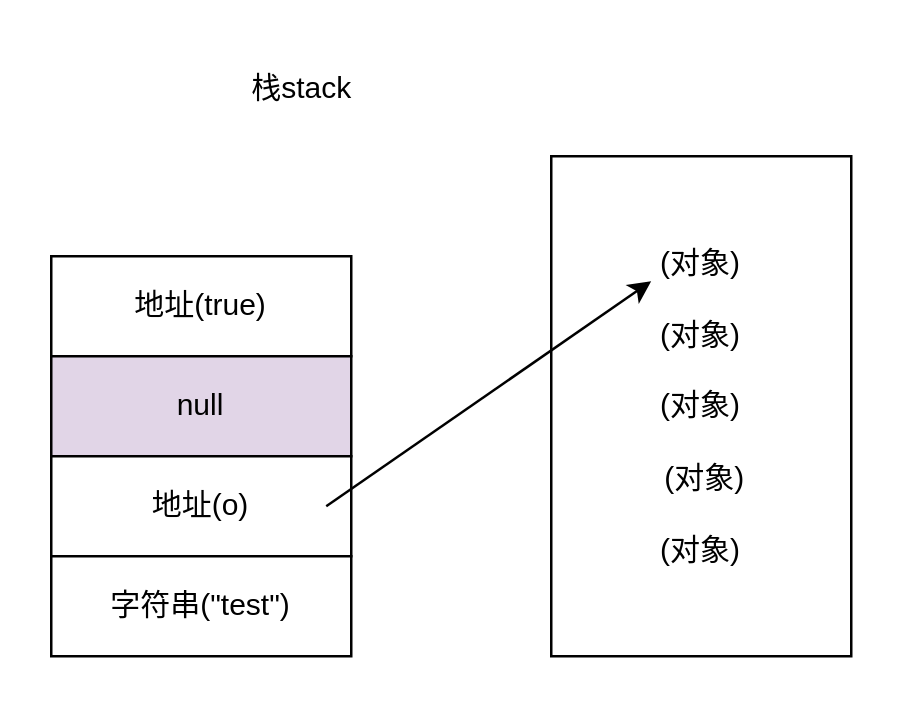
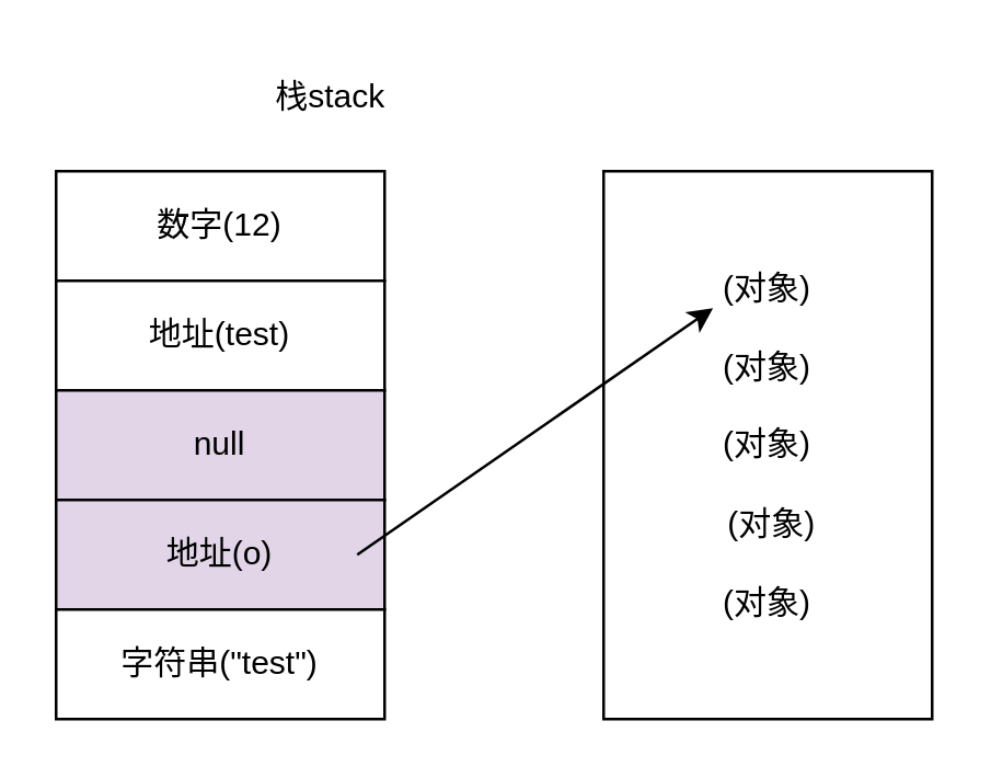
  <mxCell id="0" />
  <mxCell id="1" parent="0" />
  <mxCell id="2" value="&lt;font style=&quot;vertical-align: inherit;&quot;&gt;&lt;font style=&quot;vertical-align: inherit;&quot;&gt;&lt;font style=&quot;vertical-align: inherit;&quot;&gt;&lt;font style=&quot;vertical-align: inherit;&quot;&gt;&lt;font style=&quot;vertical-align: inherit;&quot;&gt;&lt;font style=&quot;vertical-align: inherit;&quot;&gt;&lt;font style=&quot;vertical-align: inherit;&quot;&gt;&lt;font style=&quot;vertical-align: inherit;&quot;&gt;&lt;font style=&quot;vertical-align: inherit;&quot;&gt;&lt;font style=&quot;vertical-align: inherit;&quot;&gt;(对象)&lt;br&gt;&lt;br&gt;(对象) &lt;/font&gt;&lt;/font&gt;&lt;/font&gt;&lt;/font&gt;&lt;br&gt;&lt;font style=&quot;vertical-align: inherit;&quot;&gt;&lt;font style=&quot;vertical-align: inherit;&quot;&gt;&lt;font style=&quot;vertical-align: inherit;&quot;&gt;&lt;font style=&quot;vertical-align: inherit;&quot;&gt;&lt;font style=&quot;vertical-align: inherit;&quot;&gt;&lt;font style=&quot;vertical-align: inherit;&quot;&gt;&lt;br&gt;(对象)&lt;br&gt;&lt;br&gt;&amp;nbsp;(对象) &lt;/font&gt;&lt;/font&gt;&lt;/font&gt;&lt;/font&gt;&lt;/font&gt;&lt;/font&gt;&lt;/font&gt;&lt;/font&gt;&lt;br&gt;&lt;font style=&quot;vertical-align: inherit;&quot;&gt;&lt;font style=&quot;vertical-align: inherit;&quot;&gt;&lt;font style=&quot;vertical-align: inherit;&quot;&gt;&lt;font style=&quot;vertical-align: inherit;&quot;&gt;&lt;font style=&quot;vertical-align: inherit;&quot;&gt;&lt;font style=&quot;vertical-align: inherit;&quot;&gt;&lt;font style=&quot;vertical-align: inherit;&quot;&gt;&lt;font style=&quot;vertical-align: inherit;&quot;&gt;&lt;br&gt;(对象)&lt;/font&gt;&lt;/font&gt;&lt;/font&gt;&lt;/font&gt;&lt;/font&gt;&lt;/font&gt;&lt;/font&gt;&lt;/font&gt;&lt;br&gt;&lt;/font&gt;&lt;/font&gt;&lt;/font&gt;&lt;/font&gt;" style="rounded=0;whiteSpace=wrap;html=1;" vertex="1" parent="1"><mxGeometry x="220" y="62" width="120" height="200" as="geometry" /></mxCell>
  <mxCell id="3" value="" style="group" vertex="1" connectable="0" parent="1"><mxGeometry x="20" y="62" width="120" height="200" as="geometry" /></mxCell>
- <mxCell id="5" value="&lt;font style=&quot;vertical-align: inherit;&quot;&gt;&lt;font style=&quot;vertical-align: inherit;&quot;&gt;地址(true)&lt;/font&gt;&lt;/font&gt;" style="rounded=0;whiteSpace=wrap;html=1;" vertex="1" parent="3"><mxGeometry y="40" width="120" height="40" as="geometry" /></mxCell>
+ <mxCell id="4" value="&lt;font style=&quot;vertical-align: inherit;&quot;&gt;&lt;font style=&quot;vertical-align: inherit;&quot;&gt;&lt;font style=&quot;vertical-align: inherit;&quot;&gt;&lt;font style=&quot;vertical-align: inherit;&quot;&gt;数字(12)&lt;/font&gt;&lt;/font&gt;&lt;/font&gt;&lt;/font&gt;" style="rounded=0;whiteSpace=wrap;html=1;" vertex="1" parent="3"><mxGeometry width="120" height="40" as="geometry" /></mxCell>
+ <mxCell id="5" value="&lt;font style=&quot;vertical-align: inherit;&quot;&gt;&lt;font style=&quot;vertical-align: inherit;&quot;&gt;地址(test)&lt;/font&gt;&lt;/font&gt;" style="rounded=0;whiteSpace=wrap;html=1;" vertex="1" parent="3"><mxGeometry y="40" width="120" height="40" as="geometry" /></mxCell>
  <mxCell id="6" value="&lt;font style=&quot;vertical-align: inherit;&quot;&gt;&lt;font style=&quot;vertical-align: inherit;&quot;&gt;null&lt;/font&gt;&lt;/font&gt;" style="rounded=0;whiteSpace=wrap;html=1;fillColor=#e1d5e7;" vertex="1" parent="3"><mxGeometry y="80" width="120" height="40" as="geometry" /></mxCell>
- <mxCell id="7" value="&lt;font style=&quot;vertical-align: inherit;&quot;&gt;&lt;font style=&quot;vertical-align: inherit;&quot;&gt;地址(o)&lt;/font&gt;&lt;/font&gt;" style="rounded=0;whiteSpace=wrap;html=1;" vertex="1" parent="3"><mxGeometry y="120" width="120" height="40" as="geometry" /></mxCell>
+ <mxCell id="7" value="&lt;font style=&quot;vertical-align: inherit;&quot;&gt;&lt;font style=&quot;vertical-align: inherit;&quot;&gt;地址(o)&lt;/font&gt;&lt;/font&gt;" style="rounded=0;whiteSpace=wrap;html=1;fillColor=#e1d5e7;" vertex="1" parent="3"><mxGeometry y="120" width="120" height="40" as="geometry" /></mxCell>
  <mxCell id="8" value="&lt;font style=&quot;vertical-align: inherit;&quot;&gt;&lt;font style=&quot;vertical-align: inherit;&quot;&gt;字符串(&quot;test&quot;)&lt;/font&gt;&lt;/font&gt;" style="rounded=0;whiteSpace=wrap;html=1;" vertex="1" parent="3"><mxGeometry y="160" width="120" height="40" as="geometry" /></mxCell>
  <mxCell id="9" value="" style="endArrow=classic;html=1;rounded=0;entryX=0.333;entryY=0.25;entryDx=0;entryDy=0;entryPerimeter=0;" edge="1" parent="1" target="2"><mxGeometry width="50" height="50" relative="1" as="geometry"><mxPoint x="130" y="202" as="sourcePoint" /><mxPoint x="180" y="152" as="targetPoint" /></mxGeometry></mxCell>
  <mxCell id="10" value="&lt;font style=&quot;vertical-align: inherit;&quot;&gt;&lt;font style=&quot;vertical-align: inherit;&quot;&gt;&lt;font style=&quot;vertical-align: inherit;&quot;&gt;&lt;font style=&quot;vertical-align: inherit;&quot;&gt;&lt;font style=&quot;vertical-align: inherit;&quot;&gt;&lt;font style=&quot;vertical-align: inherit;&quot;&gt;栈stack&lt;/font&gt;&lt;/font&gt;&lt;/font&gt;&lt;/font&gt;&lt;/font&gt;&lt;/font&gt;" style="text;html=1;align=center;verticalAlign=middle;resizable=0;points=[];autosize=1;strokeColor=none;fillColor=none;" vertex="1" parent="1"><mxGeometry x="90" y="20" width="60" height="30" as="geometry" /></mxCell>
